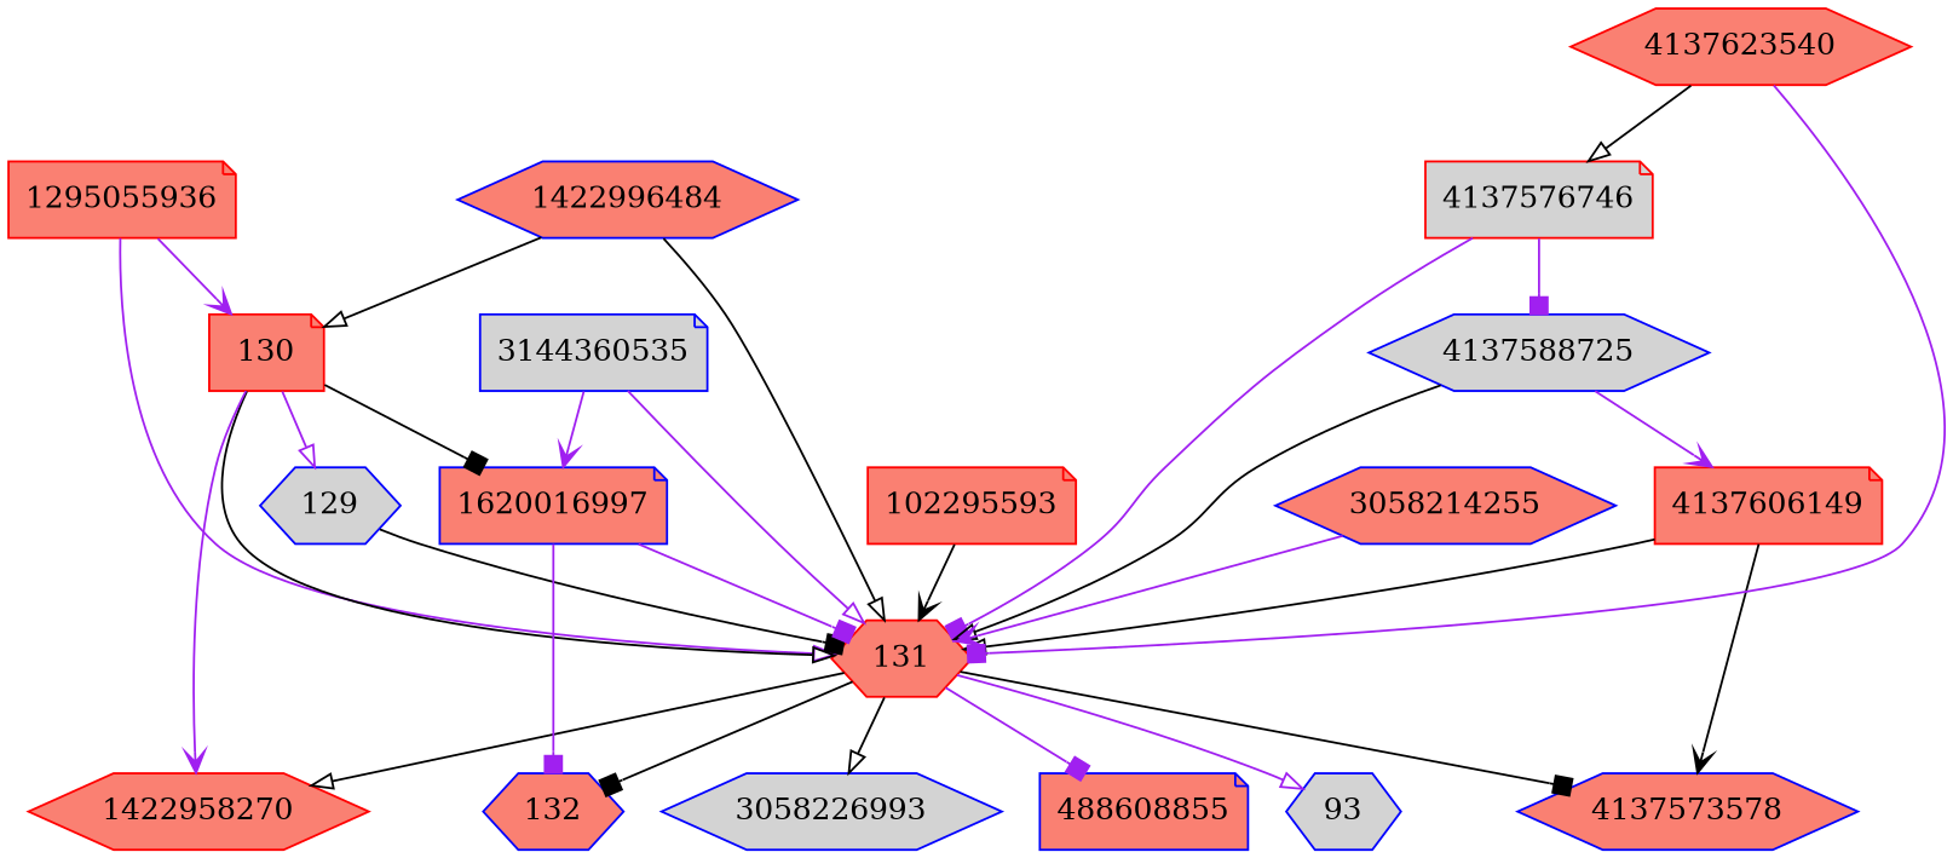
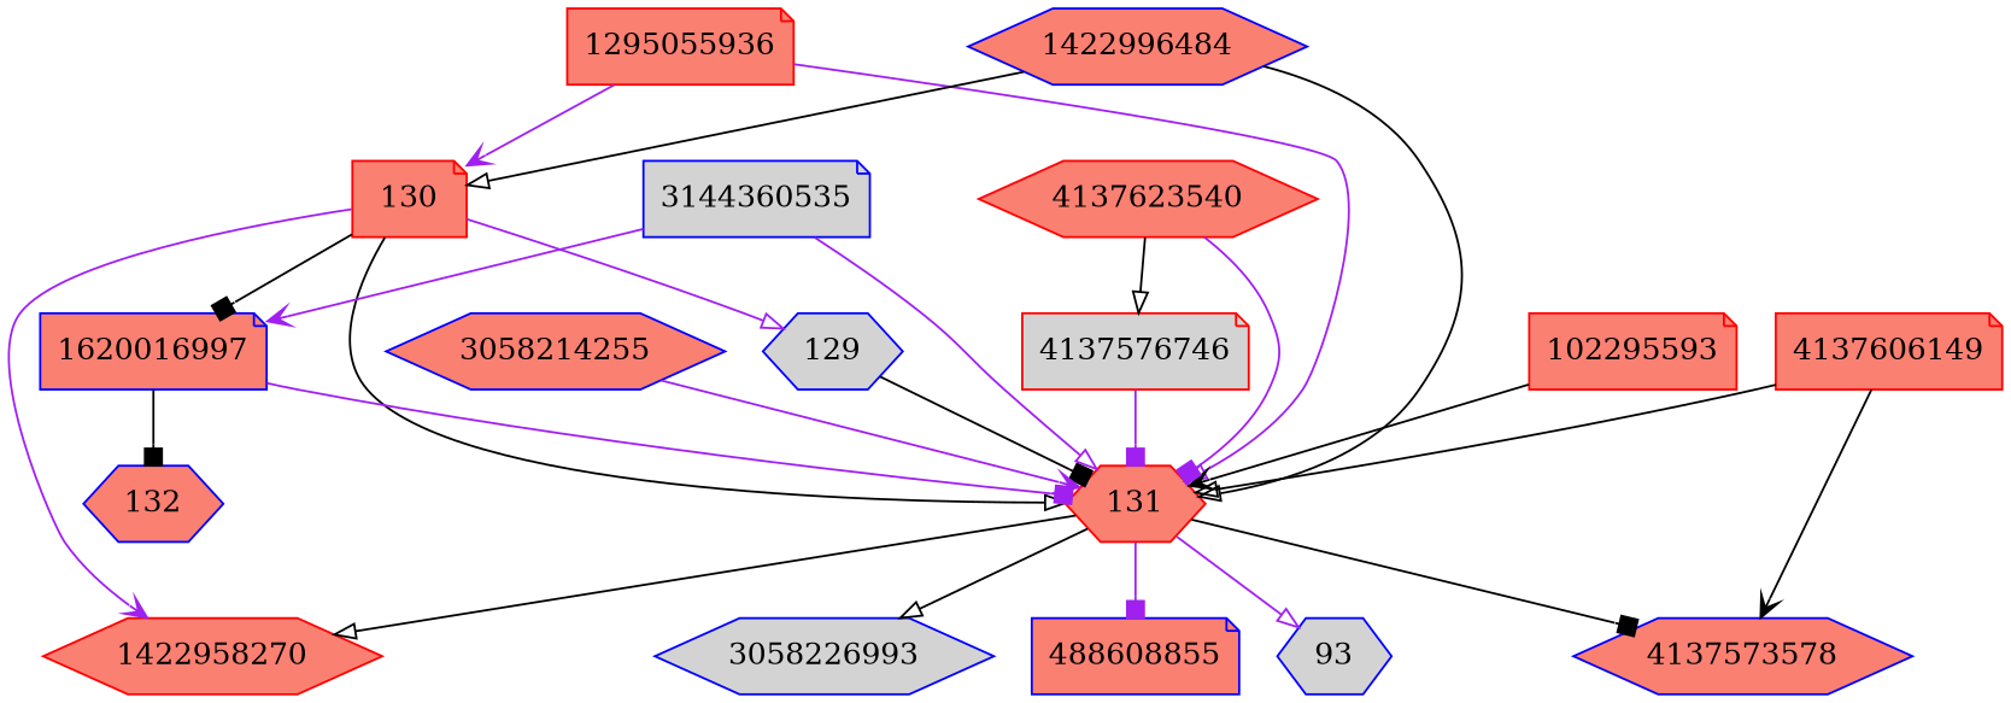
  strict digraph {
    node [color=blue fillcolor=salmon shape=hexagon style=filled]
    edge [arrowhead=onormal color=black]
    1295055936 [color=red shape=note]
    130 [color=red shape=note]
    131 [color=red]
    129 [fillcolor=lightgrey]
    1620016997 [shape=note]
    1422958270 [color=red]
    132
    4137573578
    3058226993 [fillcolor=lightgrey]
    488608855 [shape=note]
    93 [fillcolor=lightgrey]
    1422996484
    4137606149 [color=red shape=note]
    3144360535 [fillcolor=lightgrey shape=note]
    102295593 [color=red shape=note]
    4137576746 [color=red fillcolor=lightgrey shape=note]
-   4137588725 [fillcolor=lightgrey]
    3058214255
    4137623540 [color=red]
    1295055936 -> 130 [arrowhead=vee color=purple]
    1295055936 -> 131 [color=purple]
    130 -> 131
    130 -> 129 [color=purple]
    130 -> 1620016997 [arrowhead=box]
    130 -> 1422958270 [arrowhead=vee color=purple]
    131 -> 1422958270
-   131 -> 132 [arrowhead=box]
    131 -> 4137573578 [arrowhead=box]
    131 -> 3058226993
    131 -> 488608855 [arrowhead=box color=purple]
    131 -> 93 [color=purple]
    129 -> 131 [arrowhead=box]
    1620016997 -> 131 [arrowhead=box color=purple]
-   1620016997 -> 132 [arrowhead=box color=purple]
+   1620016997 -> 132 [arrowhead=box]
    1422996484 -> 130
    1422996484 -> 131
    4137606149 -> 131
    4137606149 -> 4137573578 [arrowhead=vee]
    3144360535 -> 131 [color=purple]
    3144360535 -> 1620016997 [arrowhead=vee color=purple]
    102295593 -> 131 [arrowhead=vee]
    4137576746 -> 131 [arrowhead=box color=purple]
-   4137576746 -> 4137588725 [arrowhead=box color=purple]
-   4137588725 -> 131
-   4137588725 -> 4137606149 [arrowhead=vee color=purple]
    3058214255 -> 131 [arrowhead=vee color=purple]
    4137623540 -> 131 [arrowhead=box color=purple]
    4137623540 -> 4137576746
  }
